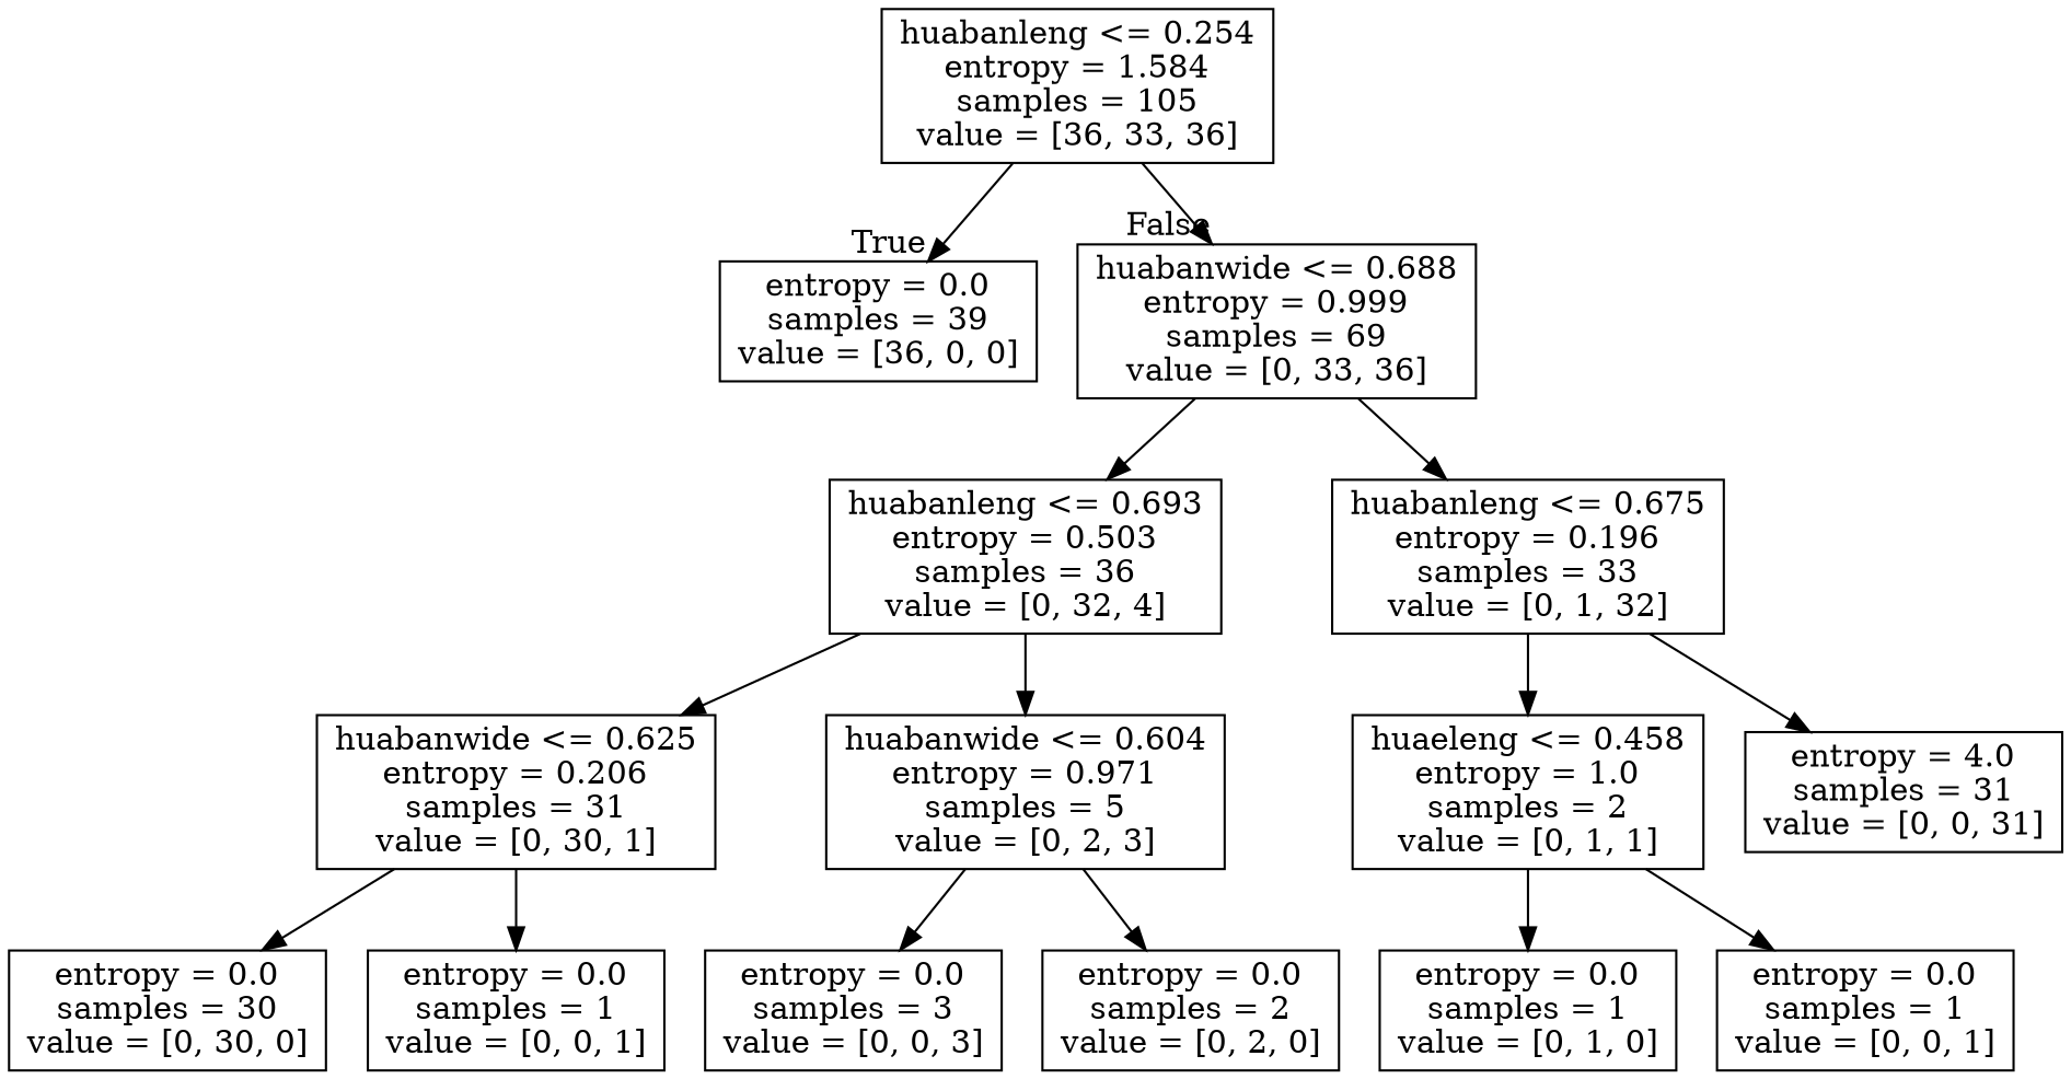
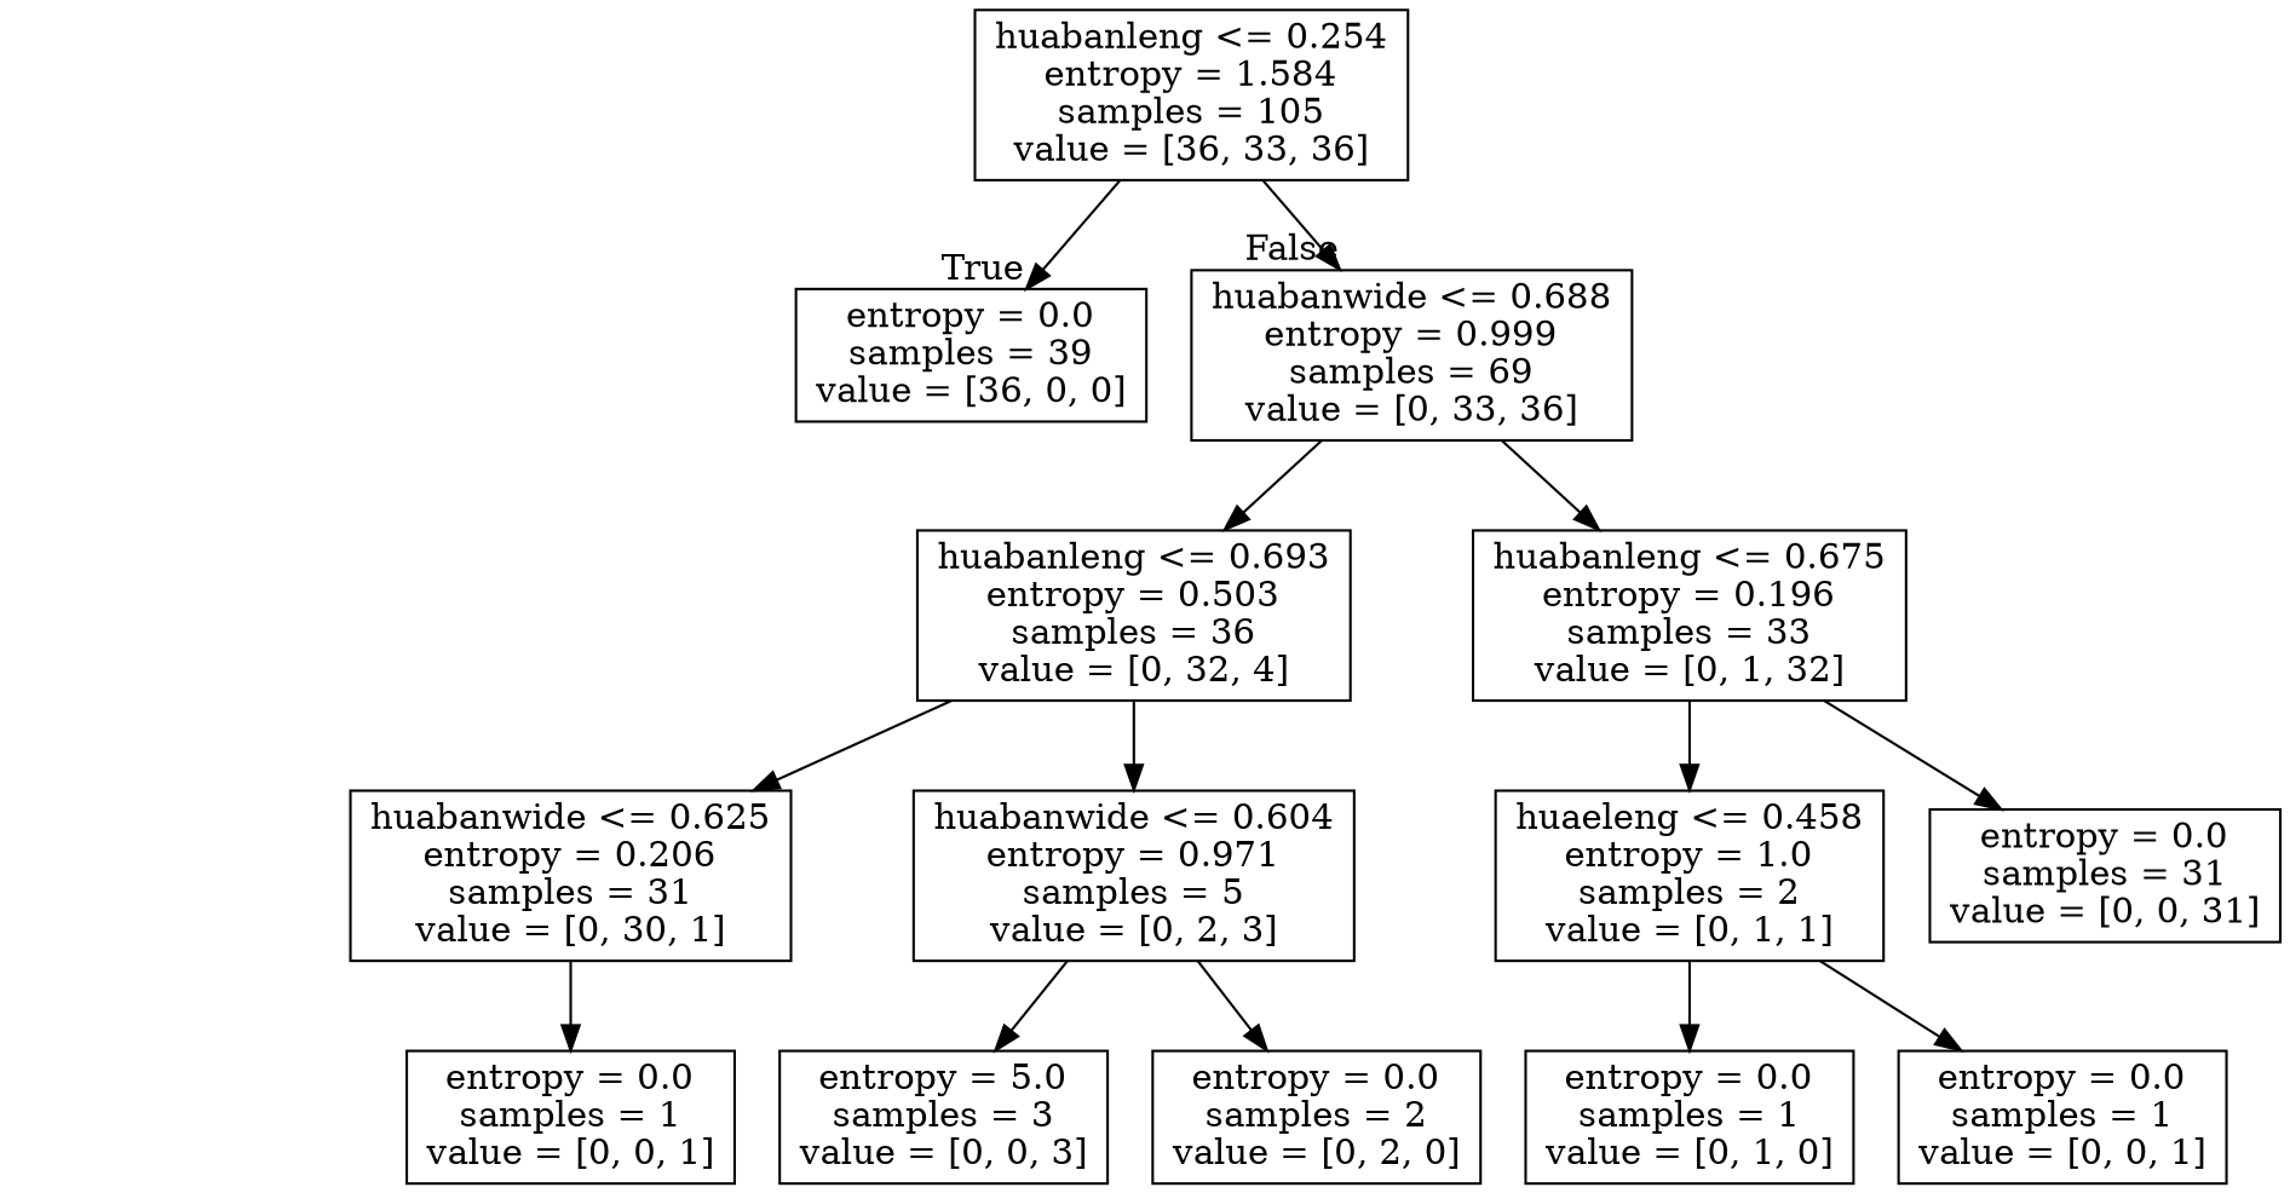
  digraph {
    node [shape=box]
    n1 [label="huabanleng <= 0.254\nentropy = 1.584\nsamples = 105\nvalue = [36, 33, 36]"]
    n2 [label="entropy = 0.0\nsamples = 39\nvalue = [36, 0, 0]"]
    n3 [label="huabanwide <= 0.688\nentropy = 0.999\nsamples = 69\nvalue = [0, 33, 36]"]
    n4 [label="huabanleng <= 0.693\nentropy = 0.503\nsamples = 36\nvalue = [0, 32, 4]"]
    n5 [label="huabanleng <= 0.675\nentropy = 0.196\nsamples = 33\nvalue = [0, 1, 32]"]
    n6 [label="huabanwide <= 0.625\nentropy = 0.206\nsamples = 31\nvalue = [0, 30, 1]"]
    n7 [label="huabanwide <= 0.604\nentropy = 0.971\nsamples = 5\nvalue = [0, 2, 3]"]
    n8 [label="huaeleng <= 0.458\nentropy = 1.0\nsamples = 2\nvalue = [0, 1, 1]"]
-   n9 [label="entropy = 4.0\nsamples = 31\nvalue = [0, 0, 31]"]
-   n10 [label="entropy = 0.0\nsamples = 30\nvalue = [0, 30, 0]"]
+   n9 [label="entropy = 0.0\nsamples = 31\nvalue = [0, 0, 31]"]
    n11 [label="entropy = 0.0\nsamples = 1\nvalue = [0, 0, 1]"]
-   n12 [label="entropy = 0.0\nsamples = 3\nvalue = [0, 0, 3]"]
+   n12 [label="entropy = 5.0\nsamples = 3\nvalue = [0, 0, 3]"]
    n13 [label="entropy = 0.0\nsamples = 2\nvalue = [0, 2, 0]"]
    n14 [label="entropy = 0.0\nsamples = 1\nvalue = [0, 1, 0]"]
    n15 [label="entropy = 0.0\nsamples = 1\nvalue = [0, 0, 1]"]
    n1 -> n2 [headlabel=True labelangle=45 labeldistance=2.5]
    n1 -> n3 [headlabel=False labelangle=-45 labeldistance=2.5]
    n3 -> n4
    n3 -> n5
    n4 -> n6
    n4 -> n7
    n5 -> n8
    n5 -> n9
-   n6 -> n10
    n6 -> n11
    n7 -> n12
    n7 -> n13
    n8 -> n14
    n8 -> n15
  }
